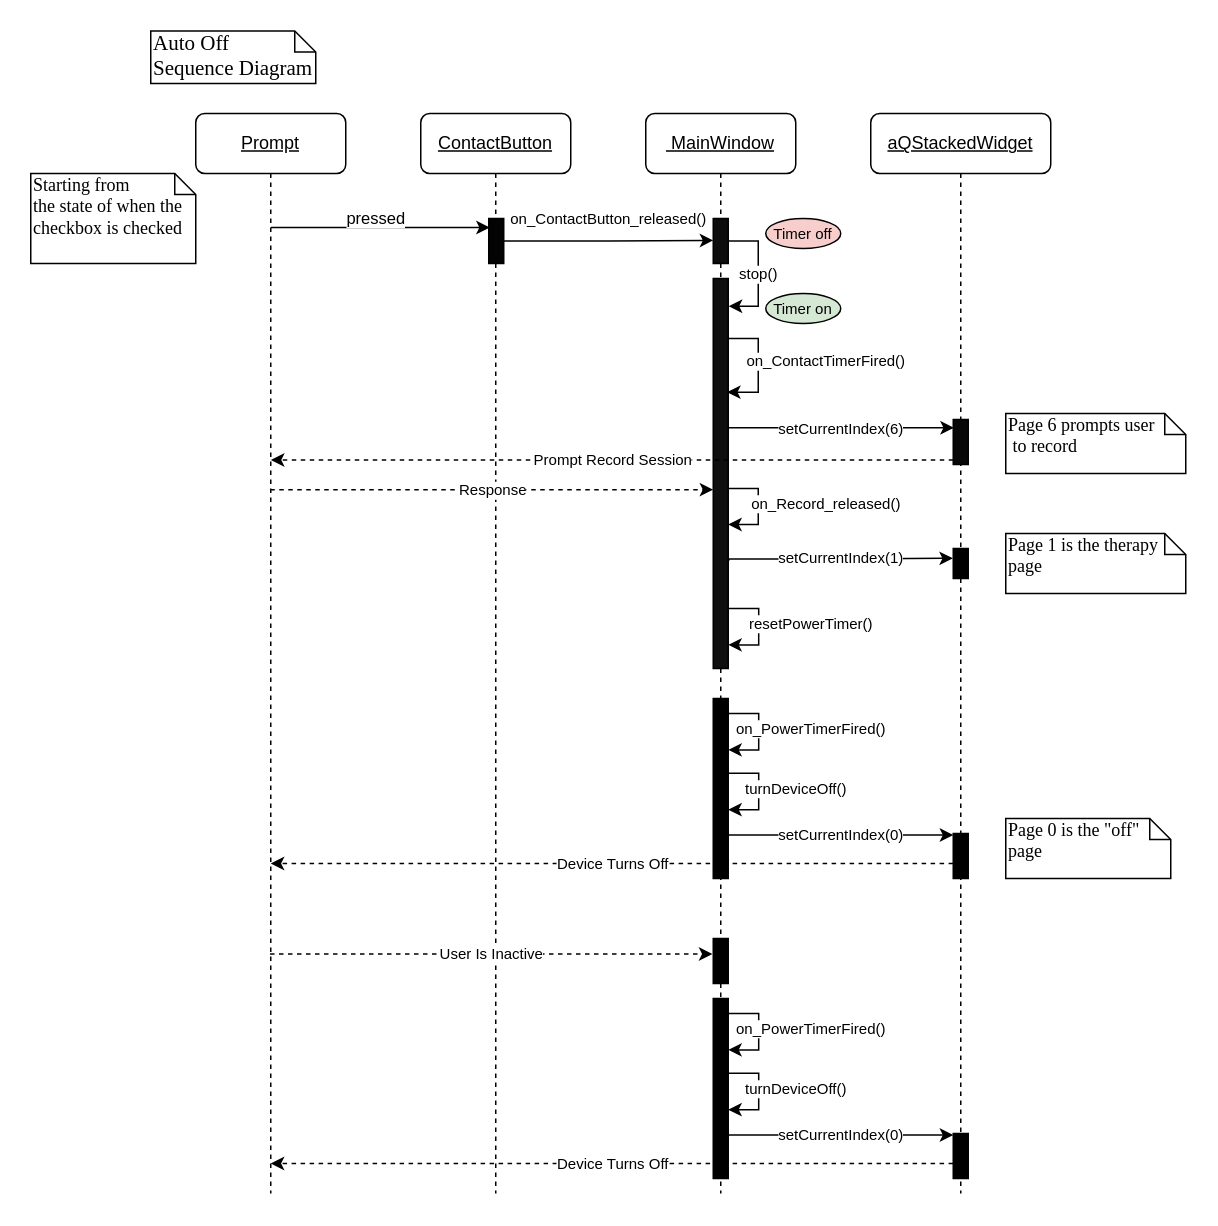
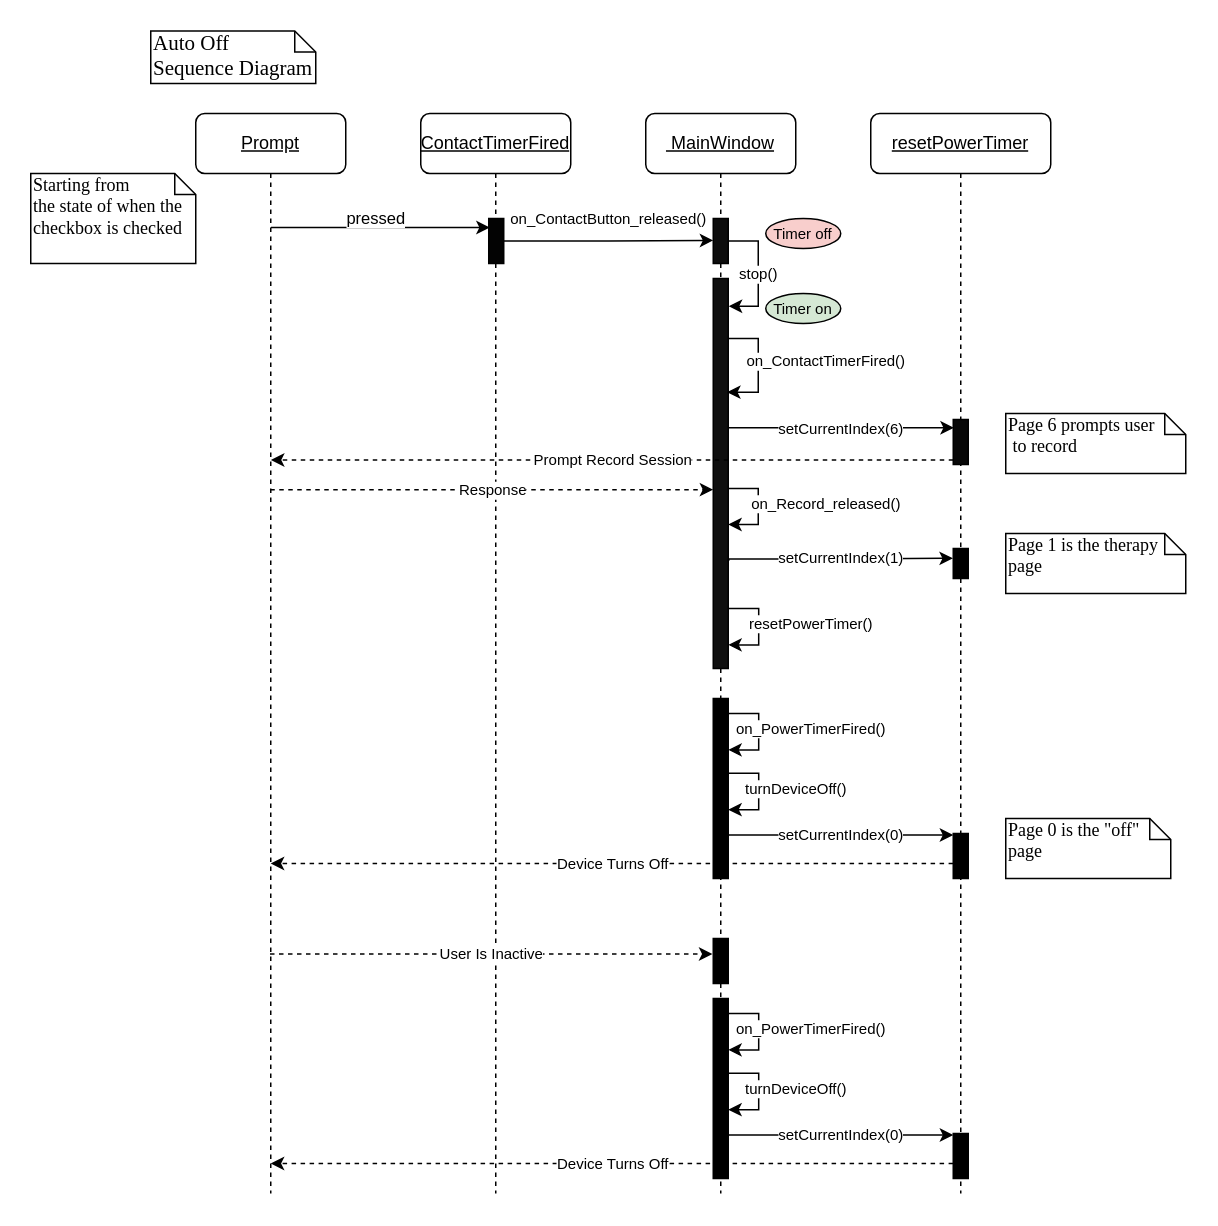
  <mxCell id="0" />
  <mxCell id="1" parent="0" />
  <mxCell id="2" value="&lt;u&gt;&lt;font face=&quot;Helvetica&quot;&gt;&amp;nbsp;MainWindow&lt;/font&gt;&lt;/u&gt;" style="shape=umlLifeline;perimeter=lifelinePerimeter;whiteSpace=wrap;html=1;container=1;collapsible=0;recursiveResize=0;outlineConnect=0;rounded=1;shadow=0;comic=0;labelBackgroundColor=none;strokeWidth=1;fontFamily=Verdana;fontSize=12;align=center;" parent="1" vertex="1"><mxGeometry x="430" y="75" width="100" height="720" as="geometry" /></mxCell>
  <mxCell id="3" value="stop()" style="edgeStyle=orthogonalEdgeStyle;rounded=0;orthogonalLoop=1;jettySize=auto;html=1;entryX=1.033;entryY=0.071;entryDx=0;entryDy=0;entryPerimeter=0;fontSize=10;" parent="2" source="4" target="5" edge="1"><mxGeometry relative="1" as="geometry"><Array as="points"><mxPoint x="75" y="85" /><mxPoint x="75" y="129" /></Array></mxGeometry></mxCell>
  <mxCell id="4" value="" style="html=1;points=[];perimeter=orthogonalPerimeter;rounded=0;shadow=0;comic=0;labelBackgroundColor=none;strokeWidth=1;fontFamily=Verdana;fontSize=12;align=center;fillColor=#0D0D0D;" parent="2" vertex="1"><mxGeometry x="45" y="70" width="10" height="30" as="geometry" /></mxCell>
  <mxCell id="5" value="" style="html=1;points=[];perimeter=orthogonalPerimeter;rounded=0;shadow=0;comic=0;labelBackgroundColor=none;strokeWidth=1;fontFamily=Verdana;fontSize=12;align=center;fillColor=#0F0F0F;" parent="2" vertex="1"><mxGeometry x="45" y="110" width="10" height="260" as="geometry" /></mxCell>
  <mxCell id="6" value="on_ContactTimerFired()" style="edgeStyle=orthogonalEdgeStyle;rounded=0;orthogonalLoop=1;jettySize=auto;html=1;entryX=0.92;entryY=0.504;entryDx=0;entryDy=0;entryPerimeter=0;fontSize=10;" parent="2" edge="1"><mxGeometry x="-0.094" y="45" relative="1" as="geometry"><mxPoint x="55" y="150" as="sourcePoint" /><mxPoint x="54.2" y="185.76" as="targetPoint" /><Array as="points"><mxPoint x="75" y="150" /><mxPoint x="75" y="186" /></Array><mxPoint as="offset" /></mxGeometry></mxCell>
  <mxCell id="7" value="on_Record_released()" style="edgeStyle=orthogonalEdgeStyle;rounded=0;orthogonalLoop=1;jettySize=auto;html=1;fontSize=10;" parent="2" source="5" edge="1"><mxGeometry x="-0.062" y="45" relative="1" as="geometry"><mxPoint x="55" y="274" as="targetPoint" /><Array as="points"><mxPoint x="75" y="250" /><mxPoint x="75" y="274" /></Array><mxPoint as="offset" /></mxGeometry></mxCell>
  <mxCell id="8" value="resetPowerTimer()" style="edgeStyle=orthogonalEdgeStyle;rounded=0;orthogonalLoop=1;jettySize=auto;html=1;entryX=0.967;entryY=0.657;entryDx=0;entryDy=0;entryPerimeter=0;fontSize=10;" parent="2" edge="1"><mxGeometry x="-0.072" y="35" relative="1" as="geometry"><mxPoint x="55.33" y="330" as="sourcePoint" /><mxPoint x="55.0" y="354.25" as="targetPoint" /><Array as="points"><mxPoint x="75.33" y="330" /><mxPoint x="75.33" y="354" /></Array><mxPoint as="offset" /></mxGeometry></mxCell>
  <mxCell id="9" value="" style="html=1;points=[];perimeter=orthogonalPerimeter;rounded=0;shadow=0;comic=0;labelBackgroundColor=none;strokeWidth=1;fontFamily=Verdana;fontSize=12;align=center;fillColor=#000000;" parent="2" vertex="1"><mxGeometry x="45" y="390" width="10" height="120" as="geometry" /></mxCell>
  <mxCell id="10" value="on_PowerTimerFired()" style="edgeStyle=orthogonalEdgeStyle;rounded=0;orthogonalLoop=1;jettySize=auto;html=1;entryX=0.967;entryY=0.657;entryDx=0;entryDy=0;entryPerimeter=0;fontSize=10;" parent="2" edge="1"><mxGeometry x="-0.072" y="35" relative="1" as="geometry"><mxPoint x="55.33" y="400" as="sourcePoint" /><mxPoint x="55.0" y="424.25" as="targetPoint" /><Array as="points"><mxPoint x="75.33" y="400" /><mxPoint x="75.33" y="424" /></Array><mxPoint as="offset" /></mxGeometry></mxCell>
  <mxCell id="11" value="turnDeviceOff()" style="edgeStyle=orthogonalEdgeStyle;rounded=0;orthogonalLoop=1;jettySize=auto;html=1;entryX=0.967;entryY=0.657;entryDx=0;entryDy=0;entryPerimeter=0;fontSize=10;" parent="2" edge="1"><mxGeometry x="-0.067" y="25" relative="1" as="geometry"><mxPoint x="55.33" y="439.85" as="sourcePoint" /><mxPoint x="55.0" y="464.1" as="targetPoint" /><Array as="points"><mxPoint x="75.33" y="439.85" /><mxPoint x="75.33" y="463.85" /></Array><mxPoint as="offset" /></mxGeometry></mxCell>
  <mxCell id="12" value="Device Turns Off" style="edgeStyle=orthogonalEdgeStyle;rounded=0;orthogonalLoop=1;jettySize=auto;html=1;fontSize=10;dashed=1;" parent="2" edge="1"><mxGeometry relative="1" as="geometry"><mxPoint x="204.9" y="500" as="sourcePoint" /><mxPoint x="-250.0" y="500" as="targetPoint" /></mxGeometry></mxCell>
  <mxCell id="13" value="" style="html=1;points=[];perimeter=orthogonalPerimeter;rounded=0;shadow=0;comic=0;labelBackgroundColor=none;strokeWidth=1;fontFamily=Verdana;fontSize=12;align=center;fillColor=#000000;" parent="2" vertex="1"><mxGeometry x="45" y="590" width="10" height="120" as="geometry" /></mxCell>
  <mxCell id="14" value="on_PowerTimerFired()" style="edgeStyle=orthogonalEdgeStyle;rounded=0;orthogonalLoop=1;jettySize=auto;html=1;entryX=0.967;entryY=0.657;entryDx=0;entryDy=0;entryPerimeter=0;fontSize=10;" parent="2" edge="1"><mxGeometry x="-0.072" y="35" relative="1" as="geometry"><mxPoint x="55.33" y="600" as="sourcePoint" /><mxPoint x="55" y="624.25" as="targetPoint" /><Array as="points"><mxPoint x="75.33" y="600" /><mxPoint x="75.33" y="624" /></Array><mxPoint as="offset" /></mxGeometry></mxCell>
  <mxCell id="15" value="turnDeviceOff()" style="edgeStyle=orthogonalEdgeStyle;rounded=0;orthogonalLoop=1;jettySize=auto;html=1;entryX=0.967;entryY=0.657;entryDx=0;entryDy=0;entryPerimeter=0;fontSize=10;" parent="2" edge="1"><mxGeometry x="-0.067" y="25" relative="1" as="geometry"><mxPoint x="55.33" y="639.85" as="sourcePoint" /><mxPoint x="55" y="664.1" as="targetPoint" /><Array as="points"><mxPoint x="75.33" y="639.85" /><mxPoint x="75.33" y="663.85" /></Array><mxPoint as="offset" /></mxGeometry></mxCell>
  <mxCell id="16" value="Device Turns Off" style="edgeStyle=orthogonalEdgeStyle;rounded=0;orthogonalLoop=1;jettySize=auto;html=1;fontSize=10;dashed=1;" parent="2" edge="1"><mxGeometry relative="1" as="geometry"><mxPoint x="204.9" y="700" as="sourcePoint" /><mxPoint x="-250" y="700" as="targetPoint" /></mxGeometry></mxCell>
  <mxCell id="17" value="setCurrentIndex(0)" style="edgeStyle=orthogonalEdgeStyle;rounded=0;orthogonalLoop=1;jettySize=auto;html=1;entryX=0.04;entryY=0.116;entryDx=0;entryDy=0;entryPerimeter=0;fontSize=10;" parent="2" edge="1"><mxGeometry relative="1" as="geometry"><mxPoint x="54.6" y="681.02" as="sourcePoint" /><mxPoint x="205" y="681" as="targetPoint" /><Array as="points"><mxPoint x="129.6" y="680.52" /></Array></mxGeometry></mxCell>
  <mxCell id="18" value="" style="html=1;points=[];perimeter=orthogonalPerimeter;rounded=0;shadow=0;comic=0;labelBackgroundColor=none;strokeWidth=1;fontFamily=Verdana;fontSize=12;align=center;fillColor=#000000;" parent="2" vertex="1"><mxGeometry x="45" y="550" width="10" height="30" as="geometry" /></mxCell>
- <mxCell id="19" value="&lt;u&gt;&lt;font face=&quot;Helvetica&quot;&gt;aQStackedWidget&lt;/font&gt;&lt;/u&gt;" style="shape=umlLifeline;perimeter=lifelinePerimeter;whiteSpace=wrap;html=1;container=1;collapsible=0;recursiveResize=0;outlineConnect=0;rounded=1;shadow=0;comic=0;labelBackgroundColor=none;strokeWidth=1;fontFamily=Verdana;fontSize=12;align=center;" parent="1" vertex="1"><mxGeometry x="580" y="75" width="120" height="720" as="geometry" /></mxCell>
+ <mxCell id="19" value="&lt;u&gt;&lt;font face=&quot;Helvetica&quot;&gt;resetPowerTimer&lt;/font&gt;&lt;/u&gt;" style="shape=umlLifeline;perimeter=lifelinePerimeter;whiteSpace=wrap;html=1;container=1;collapsible=0;recursiveResize=0;outlineConnect=0;rounded=1;shadow=0;comic=0;labelBackgroundColor=none;strokeWidth=1;fontFamily=Verdana;fontSize=12;align=center;" parent="1" vertex="1"><mxGeometry x="580" y="75" width="120" height="720" as="geometry" /></mxCell>
  <mxCell id="20" value="" style="html=1;points=[];perimeter=orthogonalPerimeter;rounded=0;shadow=0;comic=0;labelBackgroundColor=none;strokeWidth=1;fontFamily=Verdana;fontSize=12;align=center;fillColor=#080808;" parent="19" vertex="1"><mxGeometry x="55" y="204" width="10" height="30" as="geometry" /></mxCell>
  <mxCell id="21" value="" style="html=1;points=[];perimeter=orthogonalPerimeter;rounded=0;shadow=0;comic=0;labelBackgroundColor=none;strokeWidth=1;fontFamily=Verdana;fontSize=12;align=center;fillColor=#000000;" parent="19" vertex="1"><mxGeometry x="55" y="480" width="10" height="30" as="geometry" /></mxCell>
  <mxCell id="22" value="setCurrentIndex(0)" style="edgeStyle=orthogonalEdgeStyle;rounded=0;orthogonalLoop=1;jettySize=auto;html=1;entryX=0.04;entryY=0.116;entryDx=0;entryDy=0;entryPerimeter=0;fontSize=10;" parent="19" edge="1"><mxGeometry relative="1" as="geometry"><mxPoint x="-95.4" y="481.02" as="sourcePoint" /><mxPoint x="55.0" y="481" as="targetPoint" /><Array as="points"><mxPoint x="-20.4" y="480.52" /></Array></mxGeometry></mxCell>
  <mxCell id="23" value="" style="html=1;points=[];perimeter=orthogonalPerimeter;rounded=0;shadow=0;comic=0;labelBackgroundColor=none;strokeWidth=1;fontFamily=Verdana;fontSize=12;align=center;fillColor=#000000;" parent="19" vertex="1"><mxGeometry x="55" y="680" width="10" height="30" as="geometry" /></mxCell>
  <mxCell id="24" value="" style="html=1;points=[];perimeter=orthogonalPerimeter;rounded=0;shadow=0;comic=0;labelBackgroundColor=none;strokeWidth=1;fontFamily=Verdana;fontSize=12;align=center;fillColor=#000000;" parent="19" vertex="1"><mxGeometry x="55" y="290" width="10" height="20" as="geometry" /></mxCell>
  <mxCell id="25" value="&lt;u&gt;&lt;font face=&quot;Helvetica&quot;&gt;Prompt&lt;/font&gt;&lt;/u&gt;" style="shape=umlLifeline;perimeter=lifelinePerimeter;whiteSpace=wrap;html=1;container=1;collapsible=0;recursiveResize=0;outlineConnect=0;rounded=1;shadow=0;comic=0;labelBackgroundColor=none;strokeWidth=1;fontFamily=Verdana;fontSize=12;align=center;" parent="1" vertex="1"><mxGeometry x="130" y="75" width="100" height="720" as="geometry" /></mxCell>
  <mxCell id="26" value="&lt;font style=&quot;font-size: 14px&quot;&gt;Auto Off &lt;br&gt;Sequence Diagram&lt;/font&gt;" style="shape=note;whiteSpace=wrap;html=1;size=14;verticalAlign=top;align=left;spacingTop=-6;rounded=0;shadow=0;comic=0;labelBackgroundColor=none;strokeWidth=1;fontFamily=Verdana;fontSize=12;fillColor=default;strokeColor=default;fontColor=default;" parent="1" vertex="1"><mxGeometry x="100" y="20" width="110" height="35" as="geometry" /></mxCell>
- <mxCell id="27" value="&lt;u&gt;&lt;font face=&quot;Helvetica&quot;&gt;ContactButton&lt;/font&gt;&lt;/u&gt;" style="shape=umlLifeline;perimeter=lifelinePerimeter;whiteSpace=wrap;html=1;container=1;collapsible=0;recursiveResize=0;outlineConnect=0;rounded=1;shadow=0;comic=0;labelBackgroundColor=none;strokeWidth=1;fontFamily=Verdana;fontSize=12;align=center;" parent="1" vertex="1"><mxGeometry x="280" y="75" width="100" height="720" as="geometry" /></mxCell>
+ <mxCell id="27" value="&lt;u&gt;&lt;font face=&quot;Helvetica&quot;&gt;ContactTimerFired&lt;/font&gt;&lt;/u&gt;" style="shape=umlLifeline;perimeter=lifelinePerimeter;whiteSpace=wrap;html=1;container=1;collapsible=0;recursiveResize=0;outlineConnect=0;rounded=1;shadow=0;comic=0;labelBackgroundColor=none;strokeWidth=1;fontFamily=Verdana;fontSize=12;align=center;" parent="1" vertex="1"><mxGeometry x="280" y="75" width="100" height="720" as="geometry" /></mxCell>
  <mxCell id="28" value="" style="html=1;points=[];perimeter=orthogonalPerimeter;rounded=0;shadow=0;comic=0;labelBackgroundColor=none;strokeWidth=1;fontFamily=Verdana;fontSize=12;align=center;fillColor=#030303;" parent="27" vertex="1"><mxGeometry x="45.33" y="70" width="10" height="30" as="geometry" /></mxCell>
  <mxCell id="29" value="pressed" style="endArrow=classic;html=1;rounded=0;entryX=0.067;entryY=0.2;entryDx=0;entryDy=0;entryPerimeter=0;" parent="1" edge="1"><mxGeometry x="-0.042" y="6" width="50" height="50" relative="1" as="geometry"><mxPoint x="180.1" y="151" as="sourcePoint" /><mxPoint x="326" y="151" as="targetPoint" /><mxPoint as="offset" /></mxGeometry></mxCell>
  <mxCell id="30" value="Starting from &lt;br&gt;the state of when the checkbox is checked&amp;nbsp;" style="shape=note;whiteSpace=wrap;html=1;size=14;verticalAlign=top;align=left;spacingTop=-6;rounded=0;shadow=0;comic=0;labelBackgroundColor=none;strokeWidth=1;fontFamily=Verdana;fontSize=12;fillColor=default;strokeColor=default;fontColor=default;" parent="1" vertex="1"><mxGeometry x="20" y="115" width="110" height="60" as="geometry" /></mxCell>
  <mxCell id="31" value="&lt;font style=&quot;font-size: 10px&quot;&gt;on_ContactButton_released()&lt;/font&gt;" style="edgeStyle=orthogonalEdgeStyle;rounded=0;orthogonalLoop=1;jettySize=auto;html=1;entryX=0;entryY=0.487;entryDx=0;entryDy=0;entryPerimeter=0;" parent="1" source="28" target="4" edge="1"><mxGeometry x="0.003" y="15" relative="1" as="geometry"><mxPoint as="offset" /></mxGeometry></mxCell>
  <mxCell id="32" value="Timer off" style="ellipse;whiteSpace=wrap;html=1;fontSize=10;fillColor=#f8cecc;" parent="1" vertex="1"><mxGeometry x="510" y="145" width="50" height="20" as="geometry" /></mxCell>
  <mxCell id="33" value="setCurrentIndex(6)" style="edgeStyle=orthogonalEdgeStyle;rounded=0;orthogonalLoop=1;jettySize=auto;html=1;entryX=0.04;entryY=0.116;entryDx=0;entryDy=0;entryPerimeter=0;fontSize=10;" parent="1" edge="1"><mxGeometry relative="1" as="geometry"><mxPoint x="485" y="284.5" as="sourcePoint" /><mxPoint x="635.4" y="284.48" as="targetPoint" /><Array as="points"><mxPoint x="560" y="284" /></Array></mxGeometry></mxCell>
  <mxCell id="34" value="Prompt Record Session" style="edgeStyle=orthogonalEdgeStyle;rounded=0;orthogonalLoop=1;jettySize=auto;html=1;fontSize=10;dashed=1;" parent="1" edge="1"><mxGeometry relative="1" as="geometry"><mxPoint x="635" y="306" as="sourcePoint" /><mxPoint x="180.1" y="306" as="targetPoint" /></mxGeometry></mxCell>
  <mxCell id="35" value="Timer on" style="ellipse;whiteSpace=wrap;html=1;fontSize=10;fillColor=#d5e8d4;" parent="1" vertex="1"><mxGeometry x="510" y="195" width="50" height="20" as="geometry" /></mxCell>
  <mxCell id="36" value="Response" style="endArrow=classic;html=1;rounded=0;dashed=1;fontSize=10;entryX=0;entryY=0.739;entryDx=0;entryDy=0;entryPerimeter=0;" parent="1" edge="1"><mxGeometry width="50" height="50" relative="1" as="geometry"><mxPoint x="179.667" y="325.75" as="sourcePoint" /><mxPoint x="475" y="325.75" as="targetPoint" /></mxGeometry></mxCell>
  <mxCell id="37" value="Page 6 prompts user&amp;nbsp; &amp;nbsp; &amp;nbsp;to record" style="shape=note;whiteSpace=wrap;html=1;size=14;verticalAlign=top;align=left;spacingTop=-6;rounded=0;shadow=0;comic=0;labelBackgroundColor=none;strokeWidth=1;fontFamily=Verdana;fontSize=12;fillColor=default;strokeColor=default;fontColor=default;" parent="1" vertex="1"><mxGeometry x="670" y="275" width="120" height="40" as="geometry" /></mxCell>
  <mxCell id="38" value="Page 1 is the therapy page" style="shape=note;whiteSpace=wrap;html=1;size=14;verticalAlign=top;align=left;spacingTop=-6;rounded=0;shadow=0;comic=0;labelBackgroundColor=none;strokeWidth=1;fontFamily=Verdana;fontSize=12;fillColor=default;strokeColor=default;fontColor=default;" parent="1" vertex="1"><mxGeometry x="670" y="355" width="120" height="40" as="geometry" /></mxCell>
  <mxCell id="39" value="User Is Inactive" style="endArrow=classic;html=1;rounded=0;fontSize=10;entryX=-0.057;entryY=0.344;entryDx=0;entryDy=0;entryPerimeter=0;dashed=1;" parent="1" source="25" target="18" edge="1"><mxGeometry width="50" height="50" relative="1" as="geometry"><mxPoint x="270" y="685" as="sourcePoint" /><mxPoint x="320" y="635" as="targetPoint" /></mxGeometry></mxCell>
  <mxCell id="40" value="Page 0 is the &quot;off&quot; page" style="shape=note;whiteSpace=wrap;html=1;size=14;verticalAlign=top;align=left;spacingTop=-6;rounded=0;shadow=0;comic=0;labelBackgroundColor=none;strokeWidth=1;fontFamily=Verdana;fontSize=12;fillColor=default;strokeColor=default;fontColor=default;" parent="1" vertex="1"><mxGeometry x="670" y="545" width="110" height="40" as="geometry" /></mxCell>
  <mxCell id="41" value="setCurrentIndex(1)" style="edgeStyle=orthogonalEdgeStyle;rounded=0;orthogonalLoop=1;jettySize=auto;html=1;fontSize=10;entryX=-0.022;entryY=0.225;entryDx=0;entryDy=0;entryPerimeter=0;exitX=1.026;exitY=0.678;exitDx=0;exitDy=0;exitPerimeter=0;" parent="1" edge="1"><mxGeometry x="0.008" y="1" relative="1" as="geometry"><mxPoint x="485.26" y="373.28" as="sourcePoint" /><mxPoint x="634.78" y="371.5" as="targetPoint" /><Array as="points"><mxPoint x="485" y="372" /><mxPoint x="560" y="372" /></Array><mxPoint as="offset" /></mxGeometry></mxCell>
